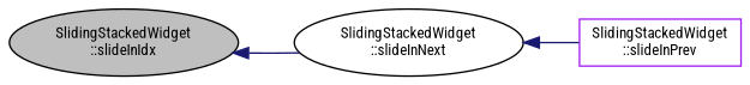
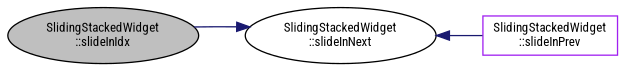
  digraph {
    fontname="Roboto Condensed"
    rankdir=LR
    node [color=black fontname="Roboto Condensed" fontsize=10 shape=ellipse]
    edge [color=midnightblue dir=back fontname="Roboto Condensed" fontsize=10 labelfontname=Helvetica labelfontsize=10 style=solid]
    n1 [fillcolor=grey75 fontcolor=black height=0.2 label="SlidingStackedWidget\l::slideInIdx" style=filled width=0.4]
    n2 [height=0.2 label="SlidingStackedWidget\l::slideInNext" width=0.4]
    n3 [color=purple height=0.2 label="SlidingStackedWidget\l::slideInPrev" shape=box width=0.4]
-   n1 -> n2
+   n2 -> n1
    n2 -> n3
  }
